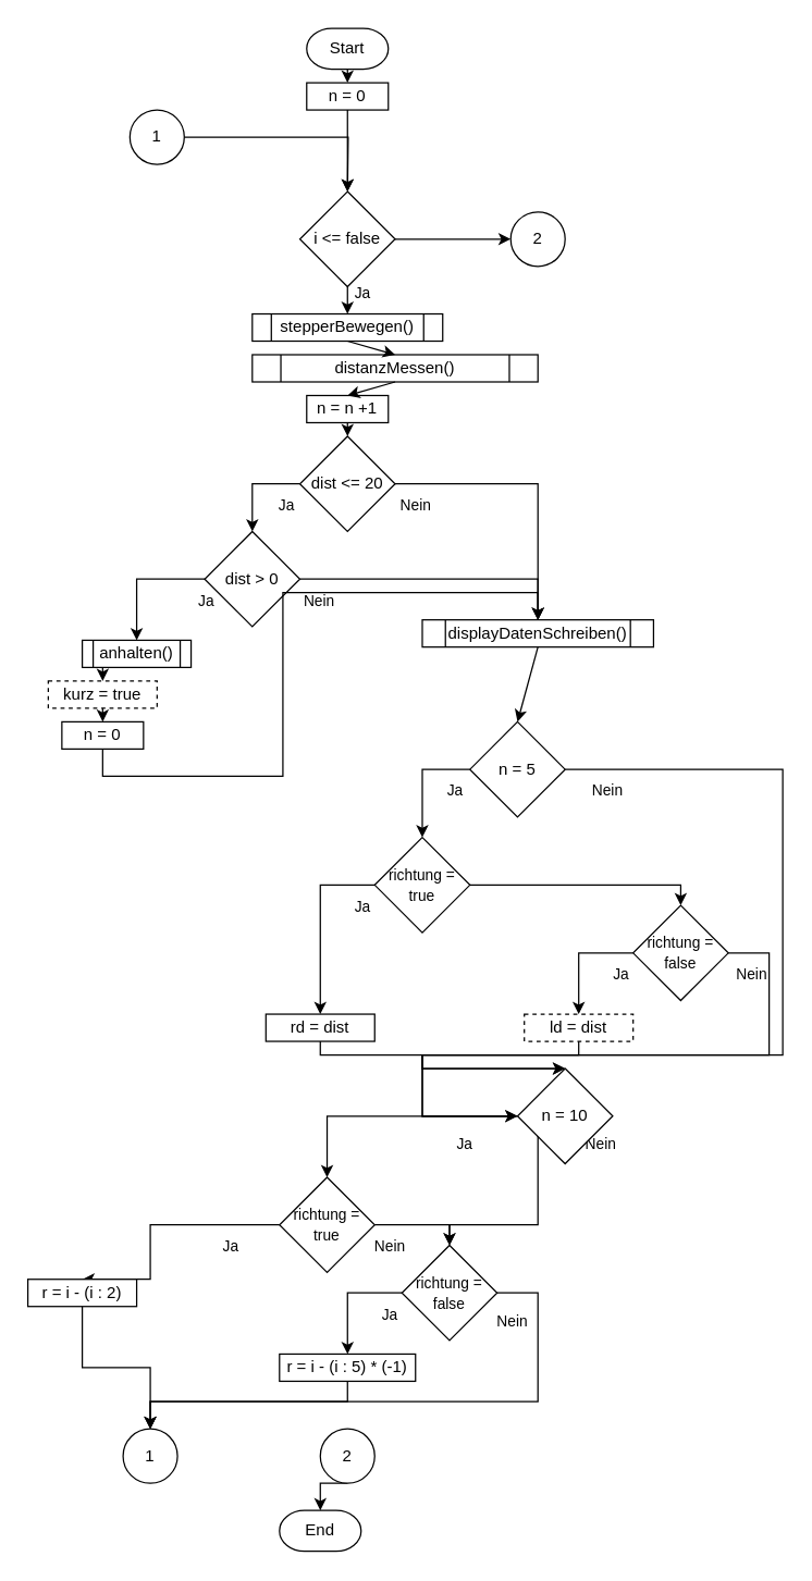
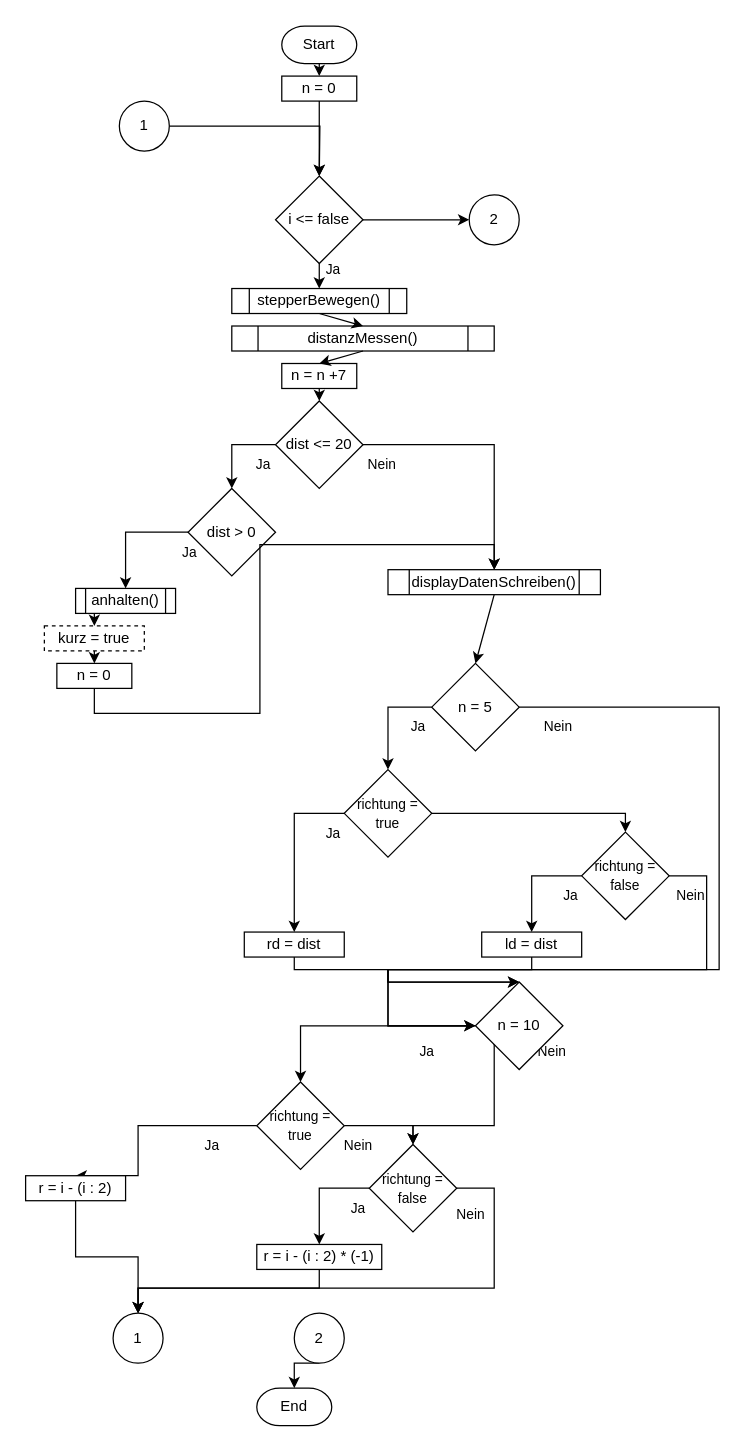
  <mxCell id="0" />
  <mxCell id="1" parent="0" />
  <mxCell id="2" value="Start" style="strokeWidth=1;html=1;shape=mxgraph.flowchart.terminator;whiteSpace=wrap;rounded=1;" parent="1" vertex="1"><mxGeometry x="225" y="20" width="60" height="30" as="geometry" /></mxCell>
  <mxCell id="3" style="edgeStyle=orthogonalEdgeStyle;rounded=0;orthogonalLoop=1;jettySize=auto;html=1;exitX=1;exitY=0.5;exitDx=0;exitDy=0;exitPerimeter=0;entryX=0;entryY=0.5;entryDx=0;entryDy=0;entryPerimeter=0;" parent="1" source="4" target="77" edge="1"><mxGeometry relative="1" as="geometry" /></mxCell>
  <mxCell id="4" value="i &amp;lt;= false" style="strokeWidth=1;html=1;shape=mxgraph.flowchart.decision;whiteSpace=wrap;rounded=1;strokeColor=default;" parent="1" vertex="1"><mxGeometry x="220" y="140" width="70" height="70" as="geometry" /></mxCell>
  <mxCell id="5" value="n = 0" style="rounded=0;whiteSpace=wrap;html=1;absoluteArcSize=1;arcSize=14;strokeWidth=1;" parent="1" vertex="1"><mxGeometry x="225" y="60" width="60" height="20" as="geometry" /></mxCell>
  <mxCell id="6" value="stepperBewegen()" style="shape=process;whiteSpace=wrap;html=1;backgroundOutline=1;rounded=0;strokeColor=default;strokeWidth=1;" parent="1" vertex="1"><mxGeometry x="185" y="230" width="140" height="20" as="geometry" /></mxCell>
  <mxCell id="7" value="distanzMessen()" style="shape=process;whiteSpace=wrap;html=1;backgroundOutline=1;rounded=0;strokeColor=default;strokeWidth=1;" parent="1" vertex="1"><mxGeometry x="185" y="260" width="210" height="20" as="geometry" /></mxCell>
- <mxCell id="8" value="n = n +1" style="rounded=0;whiteSpace=wrap;html=1;absoluteArcSize=1;arcSize=14;strokeWidth=1;" parent="1" vertex="1"><mxGeometry x="225" y="290" width="60" height="20" as="geometry" /></mxCell>
+ <mxCell id="8" value="n = n +7" style="rounded=0;whiteSpace=wrap;html=1;absoluteArcSize=1;arcSize=14;strokeWidth=1;" parent="1" vertex="1"><mxGeometry x="225" y="290" width="60" height="20" as="geometry" /></mxCell>
  <mxCell id="9" style="edgeStyle=orthogonalEdgeStyle;rounded=0;orthogonalLoop=1;jettySize=auto;html=1;exitX=1;exitY=0.5;exitDx=0;exitDy=0;exitPerimeter=0;entryX=0.5;entryY=0;entryDx=0;entryDy=0;" parent="1" source="11" target="26" edge="1"><mxGeometry relative="1" as="geometry"><mxPoint x="380" y="440" as="targetPoint" /></mxGeometry></mxCell>
  <mxCell id="10" value="Nein" style="edgeLabel;html=1;align=center;verticalAlign=middle;resizable=0;points=[];" parent="9" vertex="1" connectable="0"><mxGeometry x="-0.866" y="1" relative="1" as="geometry"><mxPoint y="16" as="offset" /></mxGeometry></mxCell>
  <mxCell id="11" value="dist &amp;lt;= 20" style="strokeWidth=1;html=1;shape=mxgraph.flowchart.decision;whiteSpace=wrap;rounded=1;strokeColor=default;" parent="1" vertex="1"><mxGeometry x="220" y="320" width="70" height="70" as="geometry" /></mxCell>
  <mxCell id="12" style="edgeStyle=orthogonalEdgeStyle;rounded=0;orthogonalLoop=1;jettySize=auto;html=1;exitX=0;exitY=0.5;exitDx=0;exitDy=0;exitPerimeter=0;entryX=0.5;entryY=0;entryDx=0;entryDy=0;" parent="1" source="16" target="34" edge="1"><mxGeometry relative="1" as="geometry" /></mxCell>
  <mxCell id="13" value="Ja" style="edgeLabel;html=1;align=center;verticalAlign=middle;resizable=0;points=[];" parent="12" vertex="1" connectable="0"><mxGeometry x="-0.577" relative="1" as="geometry"><mxPoint x="20" y="15" as="offset" /></mxGeometry></mxCell>
- <mxCell id="14" style="edgeStyle=orthogonalEdgeStyle;rounded=0;orthogonalLoop=1;jettySize=auto;html=1;exitX=1;exitY=0.5;exitDx=0;exitDy=0;exitPerimeter=0;entryX=0.5;entryY=0;entryDx=0;entryDy=0;" parent="1" source="16" target="26" edge="1"><mxGeometry relative="1" as="geometry" /></mxCell>
- <mxCell id="15" value="Nein" style="edgeLabel;html=1;align=center;verticalAlign=middle;resizable=0;points=[];" parent="14" vertex="1" connectable="0"><mxGeometry x="-0.886" relative="1" as="geometry"><mxPoint x="1" y="15" as="offset" /></mxGeometry></mxCell>
  <mxCell id="16" value="dist &amp;gt; 0" style="strokeWidth=1;html=1;shape=mxgraph.flowchart.decision;whiteSpace=wrap;rounded=1;strokeColor=default;" parent="1" vertex="1"><mxGeometry x="150" y="390" width="70" height="70" as="geometry" /></mxCell>
  <mxCell id="17" value="" style="endArrow=classic;html=1;rounded=0;entryX=0.5;entryY=0;entryDx=0;entryDy=0;entryPerimeter=0;exitX=0;exitY=0.5;exitDx=0;exitDy=0;exitPerimeter=0;" parent="1" source="11" target="16" edge="1"><mxGeometry width="50" height="50" relative="1" as="geometry"><mxPoint x="215" y="350" as="sourcePoint" /><mxPoint x="195" y="330" as="targetPoint" /><Array as="points"><mxPoint x="185" y="355" /></Array></mxGeometry></mxCell>
  <mxCell id="18" value="Ja" style="edgeLabel;html=1;align=center;verticalAlign=middle;resizable=0;points=[];" parent="17" vertex="1" connectable="0"><mxGeometry x="-0.697" relative="1" as="geometry"><mxPoint y="15" as="offset" /></mxGeometry></mxCell>
  <mxCell id="19" value="" style="endArrow=classic;html=1;rounded=0;exitX=0.5;exitY=1;exitDx=0;exitDy=0;" parent="1" source="8" edge="1"><mxGeometry width="50" height="50" relative="1" as="geometry"><mxPoint x="215" y="390" as="sourcePoint" /><mxPoint x="255" y="320" as="targetPoint" /></mxGeometry></mxCell>
  <mxCell id="20" value="" style="endArrow=classic;html=1;rounded=0;entryX=0.5;entryY=0;entryDx=0;entryDy=0;exitX=0.5;exitY=1;exitDx=0;exitDy=0;" parent="1" source="7" target="8" edge="1"><mxGeometry width="50" height="50" relative="1" as="geometry"><mxPoint x="215" y="310" as="sourcePoint" /><mxPoint x="265" y="260" as="targetPoint" /></mxGeometry></mxCell>
  <mxCell id="21" value="" style="endArrow=classic;html=1;rounded=0;entryX=0.5;entryY=0;entryDx=0;entryDy=0;exitX=0.5;exitY=1;exitDx=0;exitDy=0;" parent="1" source="6" target="7" edge="1"><mxGeometry width="50" height="50" relative="1" as="geometry"><mxPoint x="215" y="310" as="sourcePoint" /><mxPoint x="265" y="260" as="targetPoint" /></mxGeometry></mxCell>
  <mxCell id="22" value="" style="endArrow=classic;html=1;rounded=0;entryX=0.5;entryY=0;entryDx=0;entryDy=0;exitX=0.5;exitY=1;exitDx=0;exitDy=0;exitPerimeter=0;" parent="1" source="4" target="6" edge="1"><mxGeometry width="50" height="50" relative="1" as="geometry"><mxPoint x="215" y="300" as="sourcePoint" /><mxPoint x="265" y="250" as="targetPoint" /><Array as="points" /></mxGeometry></mxCell>
  <mxCell id="23" value="Ja" style="edgeLabel;html=1;align=center;verticalAlign=middle;resizable=0;points=[];" parent="22" vertex="1" connectable="0"><mxGeometry x="-0.585" relative="1" as="geometry"><mxPoint x="10" as="offset" /></mxGeometry></mxCell>
  <mxCell id="24" value="" style="endArrow=classic;html=1;rounded=0;entryX=0.5;entryY=0;entryDx=0;entryDy=0;entryPerimeter=0;exitX=0.5;exitY=1;exitDx=0;exitDy=0;" parent="1" source="5" target="4" edge="1"><mxGeometry width="50" height="50" relative="1" as="geometry"><mxPoint x="215" y="170" as="sourcePoint" /><mxPoint x="265" y="120" as="targetPoint" /></mxGeometry></mxCell>
  <mxCell id="25" value="" style="endArrow=classic;html=1;rounded=0;entryX=0.5;entryY=0;entryDx=0;entryDy=0;exitX=0.5;exitY=1;exitDx=0;exitDy=0;exitPerimeter=0;" parent="1" source="2" target="5" edge="1"><mxGeometry width="50" height="50" relative="1" as="geometry"><mxPoint x="215" y="170" as="sourcePoint" /><mxPoint x="265" y="120" as="targetPoint" /></mxGeometry></mxCell>
  <mxCell id="26" value="displayDatenSchreiben()" style="shape=process;whiteSpace=wrap;html=1;backgroundOutline=1;rounded=0;strokeColor=default;strokeWidth=1;" parent="1" vertex="1"><mxGeometry x="310" y="455" width="170" height="20" as="geometry" /></mxCell>
  <mxCell id="27" style="edgeStyle=orthogonalEdgeStyle;rounded=0;orthogonalLoop=1;jettySize=auto;html=1;exitX=0;exitY=0.5;exitDx=0;exitDy=0;exitPerimeter=0;entryX=0.5;entryY=0;entryDx=0;entryDy=0;entryPerimeter=0;" parent="1" source="31" target="42" edge="1"><mxGeometry relative="1" as="geometry"><mxPoint x="345" y="570" as="sourcePoint" /></mxGeometry></mxCell>
  <mxCell id="28" value="Ja" style="edgeLabel;html=1;align=center;verticalAlign=middle;resizable=0;points=[];" parent="27" vertex="1" connectable="0"><mxGeometry x="-0.723" y="-2" relative="1" as="geometry"><mxPoint y="17" as="offset" /></mxGeometry></mxCell>
  <mxCell id="29" style="edgeStyle=orthogonalEdgeStyle;rounded=0;orthogonalLoop=1;jettySize=auto;html=1;exitX=1;exitY=0.5;exitDx=0;exitDy=0;exitPerimeter=0;entryX=0.5;entryY=0;entryDx=0;entryDy=0;entryPerimeter=0;" parent="1" source="31" target="56" edge="1"><mxGeometry relative="1" as="geometry"><mxPoint x="415" y="570" as="sourcePoint" /><Array as="points"><mxPoint x="575" y="565" /><mxPoint x="575" y="775" /><mxPoint x="310" y="775" /></Array></mxGeometry></mxCell>
  <mxCell id="30" value="Nein" style="edgeLabel;html=1;align=center;verticalAlign=middle;resizable=0;points=[];" parent="29" vertex="1" connectable="0"><mxGeometry x="-0.921" relative="1" as="geometry"><mxPoint y="15" as="offset" /></mxGeometry></mxCell>
  <mxCell id="31" value="n = 5" style="strokeWidth=1;html=1;shape=mxgraph.flowchart.decision;whiteSpace=wrap;rounded=1;strokeColor=default;" parent="1" vertex="1"><mxGeometry x="345" y="530" width="70" height="70" as="geometry" /></mxCell>
  <mxCell id="32" value="" style="endArrow=classic;html=1;rounded=0;entryX=0.5;entryY=0;entryDx=0;entryDy=0;entryPerimeter=0;exitX=0.5;exitY=1;exitDx=0;exitDy=0;" parent="1" source="26" target="31" edge="1"><mxGeometry width="50" height="50" relative="1" as="geometry"><mxPoint x="380" y="460" as="sourcePoint" /><mxPoint x="295" y="400" as="targetPoint" /></mxGeometry></mxCell>
  <mxCell id="33" style="edgeStyle=orthogonalEdgeStyle;rounded=0;orthogonalLoop=1;jettySize=auto;html=1;exitX=0.5;exitY=1;exitDx=0;exitDy=0;entryX=0.5;entryY=0;entryDx=0;entryDy=0;" parent="1" source="34" target="36" edge="1"><mxGeometry relative="1" as="geometry" /></mxCell>
  <mxCell id="34" value="anhalten()" style="shape=process;whiteSpace=wrap;html=1;backgroundOutline=1;rounded=0;strokeColor=default;strokeWidth=1;" parent="1" vertex="1"><mxGeometry x="60" y="470" width="80" height="20" as="geometry" /></mxCell>
  <mxCell id="35" style="edgeStyle=orthogonalEdgeStyle;rounded=0;orthogonalLoop=1;jettySize=auto;html=1;exitX=0.5;exitY=1;exitDx=0;exitDy=0;entryX=0.5;entryY=0;entryDx=0;entryDy=0;" parent="1" source="36" target="38" edge="1"><mxGeometry relative="1" as="geometry" /></mxCell>
  <mxCell id="36" value="kurz = true" style="rounded=0;whiteSpace=wrap;html=1;absoluteArcSize=1;arcSize=14;strokeWidth=1;dashed=1;" parent="1" vertex="1"><mxGeometry x="35" y="500" width="80" height="20" as="geometry" /></mxCell>
  <mxCell id="37" style="edgeStyle=orthogonalEdgeStyle;rounded=0;orthogonalLoop=1;jettySize=auto;html=1;exitX=0.5;exitY=1;exitDx=0;exitDy=0;entryX=0.5;entryY=0;entryDx=0;entryDy=0;" parent="1" source="38" target="26" edge="1"><mxGeometry relative="1" as="geometry" /></mxCell>
  <mxCell id="38" value="n = 0" style="rounded=0;whiteSpace=wrap;html=1;absoluteArcSize=1;arcSize=14;strokeWidth=1;" parent="1" vertex="1"><mxGeometry x="45" y="530" width="60" height="20" as="geometry" /></mxCell>
  <mxCell id="39" style="edgeStyle=orthogonalEdgeStyle;rounded=0;orthogonalLoop=1;jettySize=auto;html=1;exitX=1;exitY=0.5;exitDx=0;exitDy=0;exitPerimeter=0;entryX=0.5;entryY=0;entryDx=0;entryDy=0;entryPerimeter=0;" parent="1" source="42" target="47" edge="1"><mxGeometry relative="1" as="geometry"><Array as="points"><mxPoint x="500" y="650" /></Array></mxGeometry></mxCell>
  <mxCell id="40" style="edgeStyle=orthogonalEdgeStyle;rounded=0;orthogonalLoop=1;jettySize=auto;html=1;exitX=0;exitY=0.5;exitDx=0;exitDy=0;exitPerimeter=0;entryX=0.5;entryY=0;entryDx=0;entryDy=0;" parent="1" source="42" target="49" edge="1"><mxGeometry relative="1" as="geometry" /></mxCell>
  <mxCell id="41" value="Ja" style="edgeLabel;html=1;align=center;verticalAlign=middle;resizable=0;points=[];" parent="40" vertex="1" connectable="0"><mxGeometry x="-0.819" y="1" relative="1" as="geometry"><mxPoint x="2" y="14" as="offset" /></mxGeometry></mxCell>
  <mxCell id="42" value="&lt;font style=&quot;font-size: 11px&quot;&gt;richtung = true&lt;/font&gt;" style="strokeWidth=1;html=1;shape=mxgraph.flowchart.decision;whiteSpace=wrap;rounded=1;strokeColor=default;" parent="1" vertex="1"><mxGeometry x="275" y="615" width="70" height="70" as="geometry" /></mxCell>
  <mxCell id="43" style="edgeStyle=orthogonalEdgeStyle;rounded=0;orthogonalLoop=1;jettySize=auto;html=1;exitX=0;exitY=0.5;exitDx=0;exitDy=0;exitPerimeter=0;entryX=0.5;entryY=0;entryDx=0;entryDy=0;" parent="1" source="47" target="51" edge="1"><mxGeometry relative="1" as="geometry" /></mxCell>
  <mxCell id="44" value="Ja" style="edgeLabel;html=1;align=center;verticalAlign=middle;resizable=0;points=[];" parent="43" vertex="1" connectable="0"><mxGeometry x="-0.4" y="-1" relative="1" as="geometry"><mxPoint x="16" y="16" as="offset" /></mxGeometry></mxCell>
  <mxCell id="45" style="edgeStyle=orthogonalEdgeStyle;rounded=0;orthogonalLoop=1;jettySize=auto;html=1;exitX=1;exitY=0.5;exitDx=0;exitDy=0;exitPerimeter=0;" parent="1" source="47" target="56" edge="1"><mxGeometry relative="1" as="geometry"><Array as="points"><mxPoint x="565" y="700" /><mxPoint x="565" y="775" /><mxPoint x="310" y="775" /></Array></mxGeometry></mxCell>
  <mxCell id="46" value="Nein" style="edgeLabel;html=1;align=center;verticalAlign=middle;resizable=0;points=[];" parent="45" vertex="1" connectable="0"><mxGeometry x="-0.889" relative="1" as="geometry"><mxPoint x="-10" y="15" as="offset" /></mxGeometry></mxCell>
  <mxCell id="47" value="&lt;font style=&quot;font-size: 11px&quot;&gt;richtung = false&lt;/font&gt;" style="strokeWidth=1;html=1;shape=mxgraph.flowchart.decision;whiteSpace=wrap;rounded=1;strokeColor=default;" parent="1" vertex="1"><mxGeometry x="465" y="665" width="70" height="70" as="geometry" /></mxCell>
  <mxCell id="48" style="edgeStyle=orthogonalEdgeStyle;rounded=0;orthogonalLoop=1;jettySize=auto;html=1;exitX=0.5;exitY=1;exitDx=0;exitDy=0;entryX=0.5;entryY=0;entryDx=0;entryDy=0;entryPerimeter=0;" parent="1" source="49" target="56" edge="1"><mxGeometry relative="1" as="geometry"><Array as="points"><mxPoint x="235" y="775" /><mxPoint x="310" y="775" /></Array></mxGeometry></mxCell>
  <mxCell id="49" value="rd = dist" style="rounded=0;whiteSpace=wrap;html=1;absoluteArcSize=1;arcSize=14;strokeWidth=1;" parent="1" vertex="1"><mxGeometry x="195" y="745" width="80" height="20" as="geometry" /></mxCell>
  <mxCell id="50" style="edgeStyle=orthogonalEdgeStyle;rounded=0;orthogonalLoop=1;jettySize=auto;html=1;exitX=0.5;exitY=1;exitDx=0;exitDy=0;" parent="1" source="51" target="56" edge="1"><mxGeometry relative="1" as="geometry"><Array as="points"><mxPoint x="425" y="775" /><mxPoint x="310" y="775" /></Array></mxGeometry></mxCell>
- <mxCell id="51" value="ld = dist" style="rounded=0;whiteSpace=wrap;html=1;absoluteArcSize=1;arcSize=14;strokeWidth=1;dashed=1;" parent="1" vertex="1"><mxGeometry x="385" y="745" width="80" height="20" as="geometry" /></mxCell>
+ <mxCell id="51" value="ld = dist" style="rounded=0;whiteSpace=wrap;html=1;absoluteArcSize=1;arcSize=14;strokeWidth=1;" parent="1" vertex="1"><mxGeometry x="385" y="745" width="80" height="20" as="geometry" /></mxCell>
  <mxCell id="52" style="edgeStyle=orthogonalEdgeStyle;rounded=0;orthogonalLoop=1;jettySize=auto;html=1;exitX=0;exitY=0.5;exitDx=0;exitDy=0;exitPerimeter=0;entryX=0.5;entryY=0;entryDx=0;entryDy=0;entryPerimeter=0;" parent="1" source="56" target="61" edge="1"><mxGeometry relative="1" as="geometry" /></mxCell>
  <mxCell id="53" value="Ja" style="edgeLabel;html=1;align=center;verticalAlign=middle;resizable=0;points=[];" parent="52" vertex="1" connectable="0"><mxGeometry x="-0.443" y="-1" relative="1" as="geometry"><mxPoint x="12" y="21" as="offset" /></mxGeometry></mxCell>
  <mxCell id="54" style="edgeStyle=orthogonalEdgeStyle;rounded=0;orthogonalLoop=1;jettySize=auto;html=1;exitX=1;exitY=0.5;exitDx=0;exitDy=0;exitPerimeter=0;entryX=0.5;entryY=0;entryDx=0;entryDy=0;entryPerimeter=0;" parent="1" source="56" target="66" edge="1"><mxGeometry relative="1" as="geometry"><Array as="points"><mxPoint x="395" y="820" /><mxPoint x="395" y="900" /><mxPoint x="330" y="900" /></Array></mxGeometry></mxCell>
  <mxCell id="55" value="Nein" style="edgeLabel;html=1;align=center;verticalAlign=middle;resizable=0;points=[];" parent="54" vertex="1" connectable="0"><mxGeometry x="-0.908" relative="1" as="geometry"><mxPoint y="20" as="offset" /></mxGeometry></mxCell>
  <mxCell id="56" value="n = 10" style="strokeWidth=1;html=1;shape=mxgraph.flowchart.decision;whiteSpace=wrap;rounded=1;strokeColor=default;" parent="1" vertex="1"><mxGeometry x="380" y="785" width="70" height="70" as="geometry" /></mxCell>
  <mxCell id="57" style="edgeStyle=orthogonalEdgeStyle;rounded=0;orthogonalLoop=1;jettySize=auto;html=1;exitX=1;exitY=0.5;exitDx=0;exitDy=0;exitPerimeter=0;entryX=0.5;entryY=0;entryDx=0;entryDy=0;entryPerimeter=0;" parent="1" source="61" target="66" edge="1"><mxGeometry relative="1" as="geometry"><Array as="points"><mxPoint x="330" y="900" /></Array></mxGeometry></mxCell>
  <mxCell id="58" value="Nein" style="edgeLabel;html=1;align=center;verticalAlign=middle;resizable=0;points=[];" parent="57" vertex="1" connectable="0"><mxGeometry x="-0.712" y="1" relative="1" as="geometry"><mxPoint y="16" as="offset" /></mxGeometry></mxCell>
  <mxCell id="59" style="edgeStyle=orthogonalEdgeStyle;rounded=0;orthogonalLoop=1;jettySize=auto;html=1;exitX=0;exitY=0.5;exitDx=0;exitDy=0;exitPerimeter=0;entryX=0.5;entryY=0;entryDx=0;entryDy=0;" parent="1" source="61" target="68" edge="1"><mxGeometry relative="1" as="geometry"><mxPoint x="150" y="915" as="targetPoint" /><Array as="points"><mxPoint x="110" y="900" /></Array></mxGeometry></mxCell>
  <mxCell id="60" value="Ja" style="edgeLabel;html=1;align=center;verticalAlign=middle;resizable=0;points=[];" parent="59" vertex="1" connectable="0"><mxGeometry x="-0.531" y="1" relative="1" as="geometry"><mxPoint x="6" y="14" as="offset" /></mxGeometry></mxCell>
  <mxCell id="61" value="&lt;div&gt;&lt;span&gt;&lt;font style=&quot;font-size: 11px&quot;&gt;richtung = true&lt;/font&gt;&lt;/span&gt;&lt;/div&gt;" style="strokeWidth=1;html=1;shape=mxgraph.flowchart.decision;whiteSpace=wrap;rounded=1;strokeColor=default;align=center;" parent="1" vertex="1"><mxGeometry x="205" y="865" width="70" height="70" as="geometry" /></mxCell>
  <mxCell id="62" style="edgeStyle=orthogonalEdgeStyle;rounded=0;orthogonalLoop=1;jettySize=auto;html=1;exitX=0;exitY=0.5;exitDx=0;exitDy=0;exitPerimeter=0;entryX=0.5;entryY=0;entryDx=0;entryDy=0;" parent="1" source="66" target="70" edge="1"><mxGeometry relative="1" as="geometry" /></mxCell>
  <mxCell id="63" value="Ja" style="edgeLabel;html=1;align=center;verticalAlign=middle;resizable=0;points=[];" parent="62" vertex="1" connectable="0"><mxGeometry x="-0.68" y="1" relative="1" as="geometry"><mxPoint x="4" y="14" as="offset" /></mxGeometry></mxCell>
  <mxCell id="64" style="edgeStyle=orthogonalEdgeStyle;rounded=0;orthogonalLoop=1;jettySize=auto;html=1;exitX=1;exitY=0.5;exitDx=0;exitDy=0;exitPerimeter=0;" parent="1" source="66" target="74" edge="1"><mxGeometry relative="1" as="geometry"><Array as="points"><mxPoint x="395" y="950" /><mxPoint x="395" y="1030" /><mxPoint x="110" y="1030" /></Array></mxGeometry></mxCell>
  <mxCell id="65" value="Nein" style="edgeLabel;html=1;align=center;verticalAlign=middle;resizable=0;points=[];" parent="64" vertex="1" connectable="0"><mxGeometry x="-0.873" y="-1" relative="1" as="geometry"><mxPoint x="-16" y="19" as="offset" /></mxGeometry></mxCell>
  <mxCell id="66" value="&lt;font style=&quot;font-size: 11px&quot;&gt;richtung = false&lt;/font&gt;" style="strokeWidth=1;html=1;shape=mxgraph.flowchart.decision;whiteSpace=wrap;rounded=1;strokeColor=default;" parent="1" vertex="1"><mxGeometry x="295" y="915" width="70" height="70" as="geometry" /></mxCell>
  <mxCell id="67" style="edgeStyle=orthogonalEdgeStyle;rounded=0;orthogonalLoop=1;jettySize=auto;html=1;exitX=0.5;exitY=1;exitDx=0;exitDy=0;entryX=0.5;entryY=0;entryDx=0;entryDy=0;entryPerimeter=0;" parent="1" source="68" target="74" edge="1"><mxGeometry relative="1" as="geometry" /></mxCell>
  <mxCell id="68" value="r = i - (i : 2)" style="rounded=0;whiteSpace=wrap;html=1;absoluteArcSize=1;arcSize=14;strokeWidth=1;" parent="1" vertex="1"><mxGeometry x="20" y="940" width="80" height="20" as="geometry" /></mxCell>
  <mxCell id="69" style="edgeStyle=orthogonalEdgeStyle;rounded=0;orthogonalLoop=1;jettySize=auto;html=1;exitX=0.5;exitY=1;exitDx=0;exitDy=0;" parent="1" source="70" target="74" edge="1"><mxGeometry relative="1" as="geometry"><Array as="points"><mxPoint x="255" y="1030" /><mxPoint x="110" y="1030" /></Array></mxGeometry></mxCell>
- <mxCell id="70" value="r = i - (i : 5) * (-1)" style="rounded=0;whiteSpace=wrap;html=1;absoluteArcSize=1;arcSize=14;strokeWidth=1;" parent="1" vertex="1"><mxGeometry x="205" y="995" width="100" height="20" as="geometry" /></mxCell>
+ <mxCell id="70" value="r = i - (i : 2) * (-1)" style="rounded=0;whiteSpace=wrap;html=1;absoluteArcSize=1;arcSize=14;strokeWidth=1;" parent="1" vertex="1"><mxGeometry x="205" y="995" width="100" height="20" as="geometry" /></mxCell>
  <mxCell id="71" value="End" style="strokeWidth=1;html=1;shape=mxgraph.flowchart.terminator;whiteSpace=wrap;rounded=1;" parent="1" vertex="1"><mxGeometry x="205" y="1110" width="60" height="30" as="geometry" /></mxCell>
  <mxCell id="72" style="edgeStyle=orthogonalEdgeStyle;rounded=0;orthogonalLoop=1;jettySize=auto;html=1;exitX=1;exitY=0.5;exitDx=0;exitDy=0;exitPerimeter=0;" parent="1" source="73" edge="1"><mxGeometry relative="1" as="geometry"><mxPoint x="255" y="140" as="targetPoint" /></mxGeometry></mxCell>
  <mxCell id="73" value="1" style="strokeWidth=1;html=1;shape=mxgraph.flowchart.start_2;whiteSpace=wrap;rounded=0;" parent="1" vertex="1"><mxGeometry x="95" y="80" width="40" height="40" as="geometry" /></mxCell>
  <mxCell id="74" value="1" style="strokeWidth=1;html=1;shape=mxgraph.flowchart.start_2;whiteSpace=wrap;rounded=0;" parent="1" vertex="1"><mxGeometry x="90" y="1050" width="40" height="40" as="geometry" /></mxCell>
  <mxCell id="75" style="edgeStyle=orthogonalEdgeStyle;rounded=0;orthogonalLoop=1;jettySize=auto;html=1;exitX=0.5;exitY=1;exitDx=0;exitDy=0;exitPerimeter=0;entryX=0.5;entryY=0;entryDx=0;entryDy=0;entryPerimeter=0;" parent="1" source="76" target="71" edge="1"><mxGeometry relative="1" as="geometry" /></mxCell>
  <mxCell id="76" value="2" style="strokeWidth=1;html=1;shape=mxgraph.flowchart.start_2;whiteSpace=wrap;rounded=0;" parent="1" vertex="1"><mxGeometry x="235" y="1050" width="40" height="40" as="geometry" /></mxCell>
  <mxCell id="77" value="2" style="strokeWidth=1;html=1;shape=mxgraph.flowchart.start_2;whiteSpace=wrap;rounded=0;" parent="1" vertex="1"><mxGeometry x="375" y="155" width="40" height="40" as="geometry" /></mxCell>
